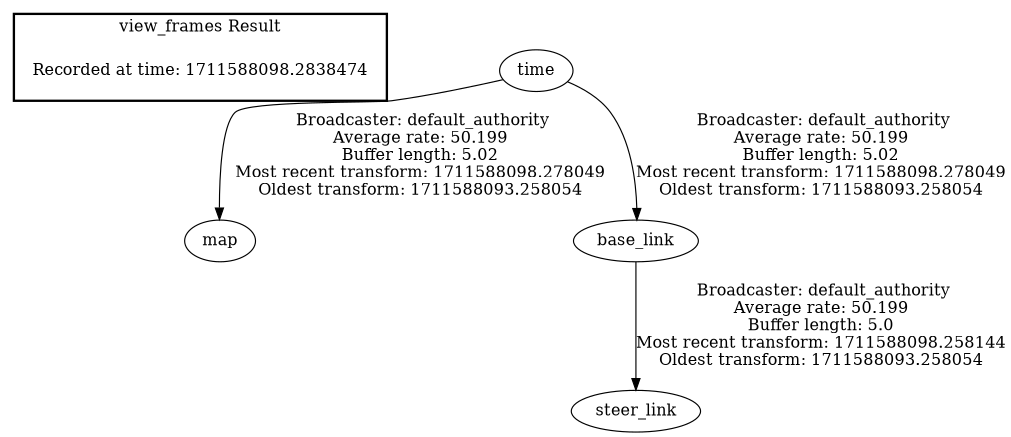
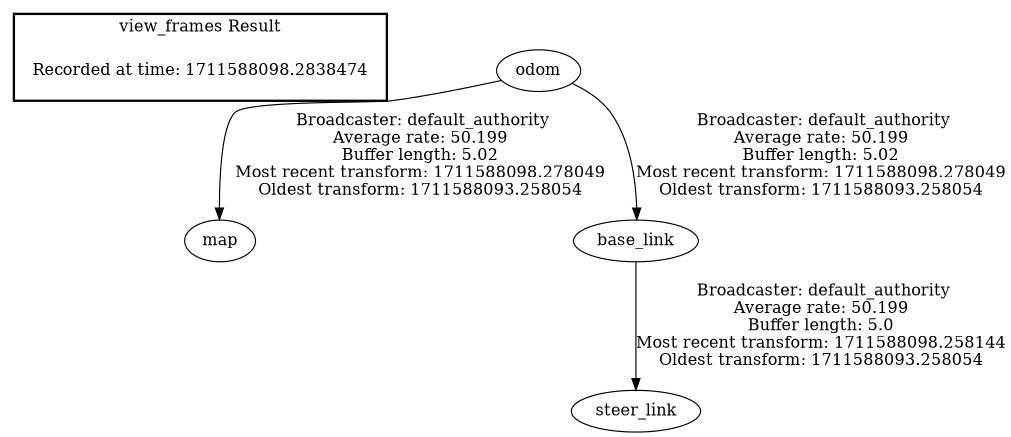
  digraph {
    n1 [label="Recorded at time: 1711588098.2838474" shape=plaintext]
    map
-   odom [label=time]
+   odom
    base_link
    steer_link
    subgraph cluster_1 {
      color=black
      label="view_frames Result"
      style=bold
      n1
    }
    n1 -> map [style=invis]
    odom -> map [label=" Broadcaster: default_authority\nAverage rate: 50.199\nBuffer length: 5.02\nMost recent transform: 1711588098.278049\nOldest transform: 1711588093.258054\n"]
    odom -> base_link [label=" Broadcaster: default_authority\nAverage rate: 50.199\nBuffer length: 5.02\nMost recent transform: 1711588098.278049\nOldest transform: 1711588093.258054\n"]
    base_link -> steer_link [label=" Broadcaster: default_authority\nAverage rate: 50.199\nBuffer length: 5.0\nMost recent transform: 1711588098.258144\nOldest transform: 1711588093.258054\n"]
  }
